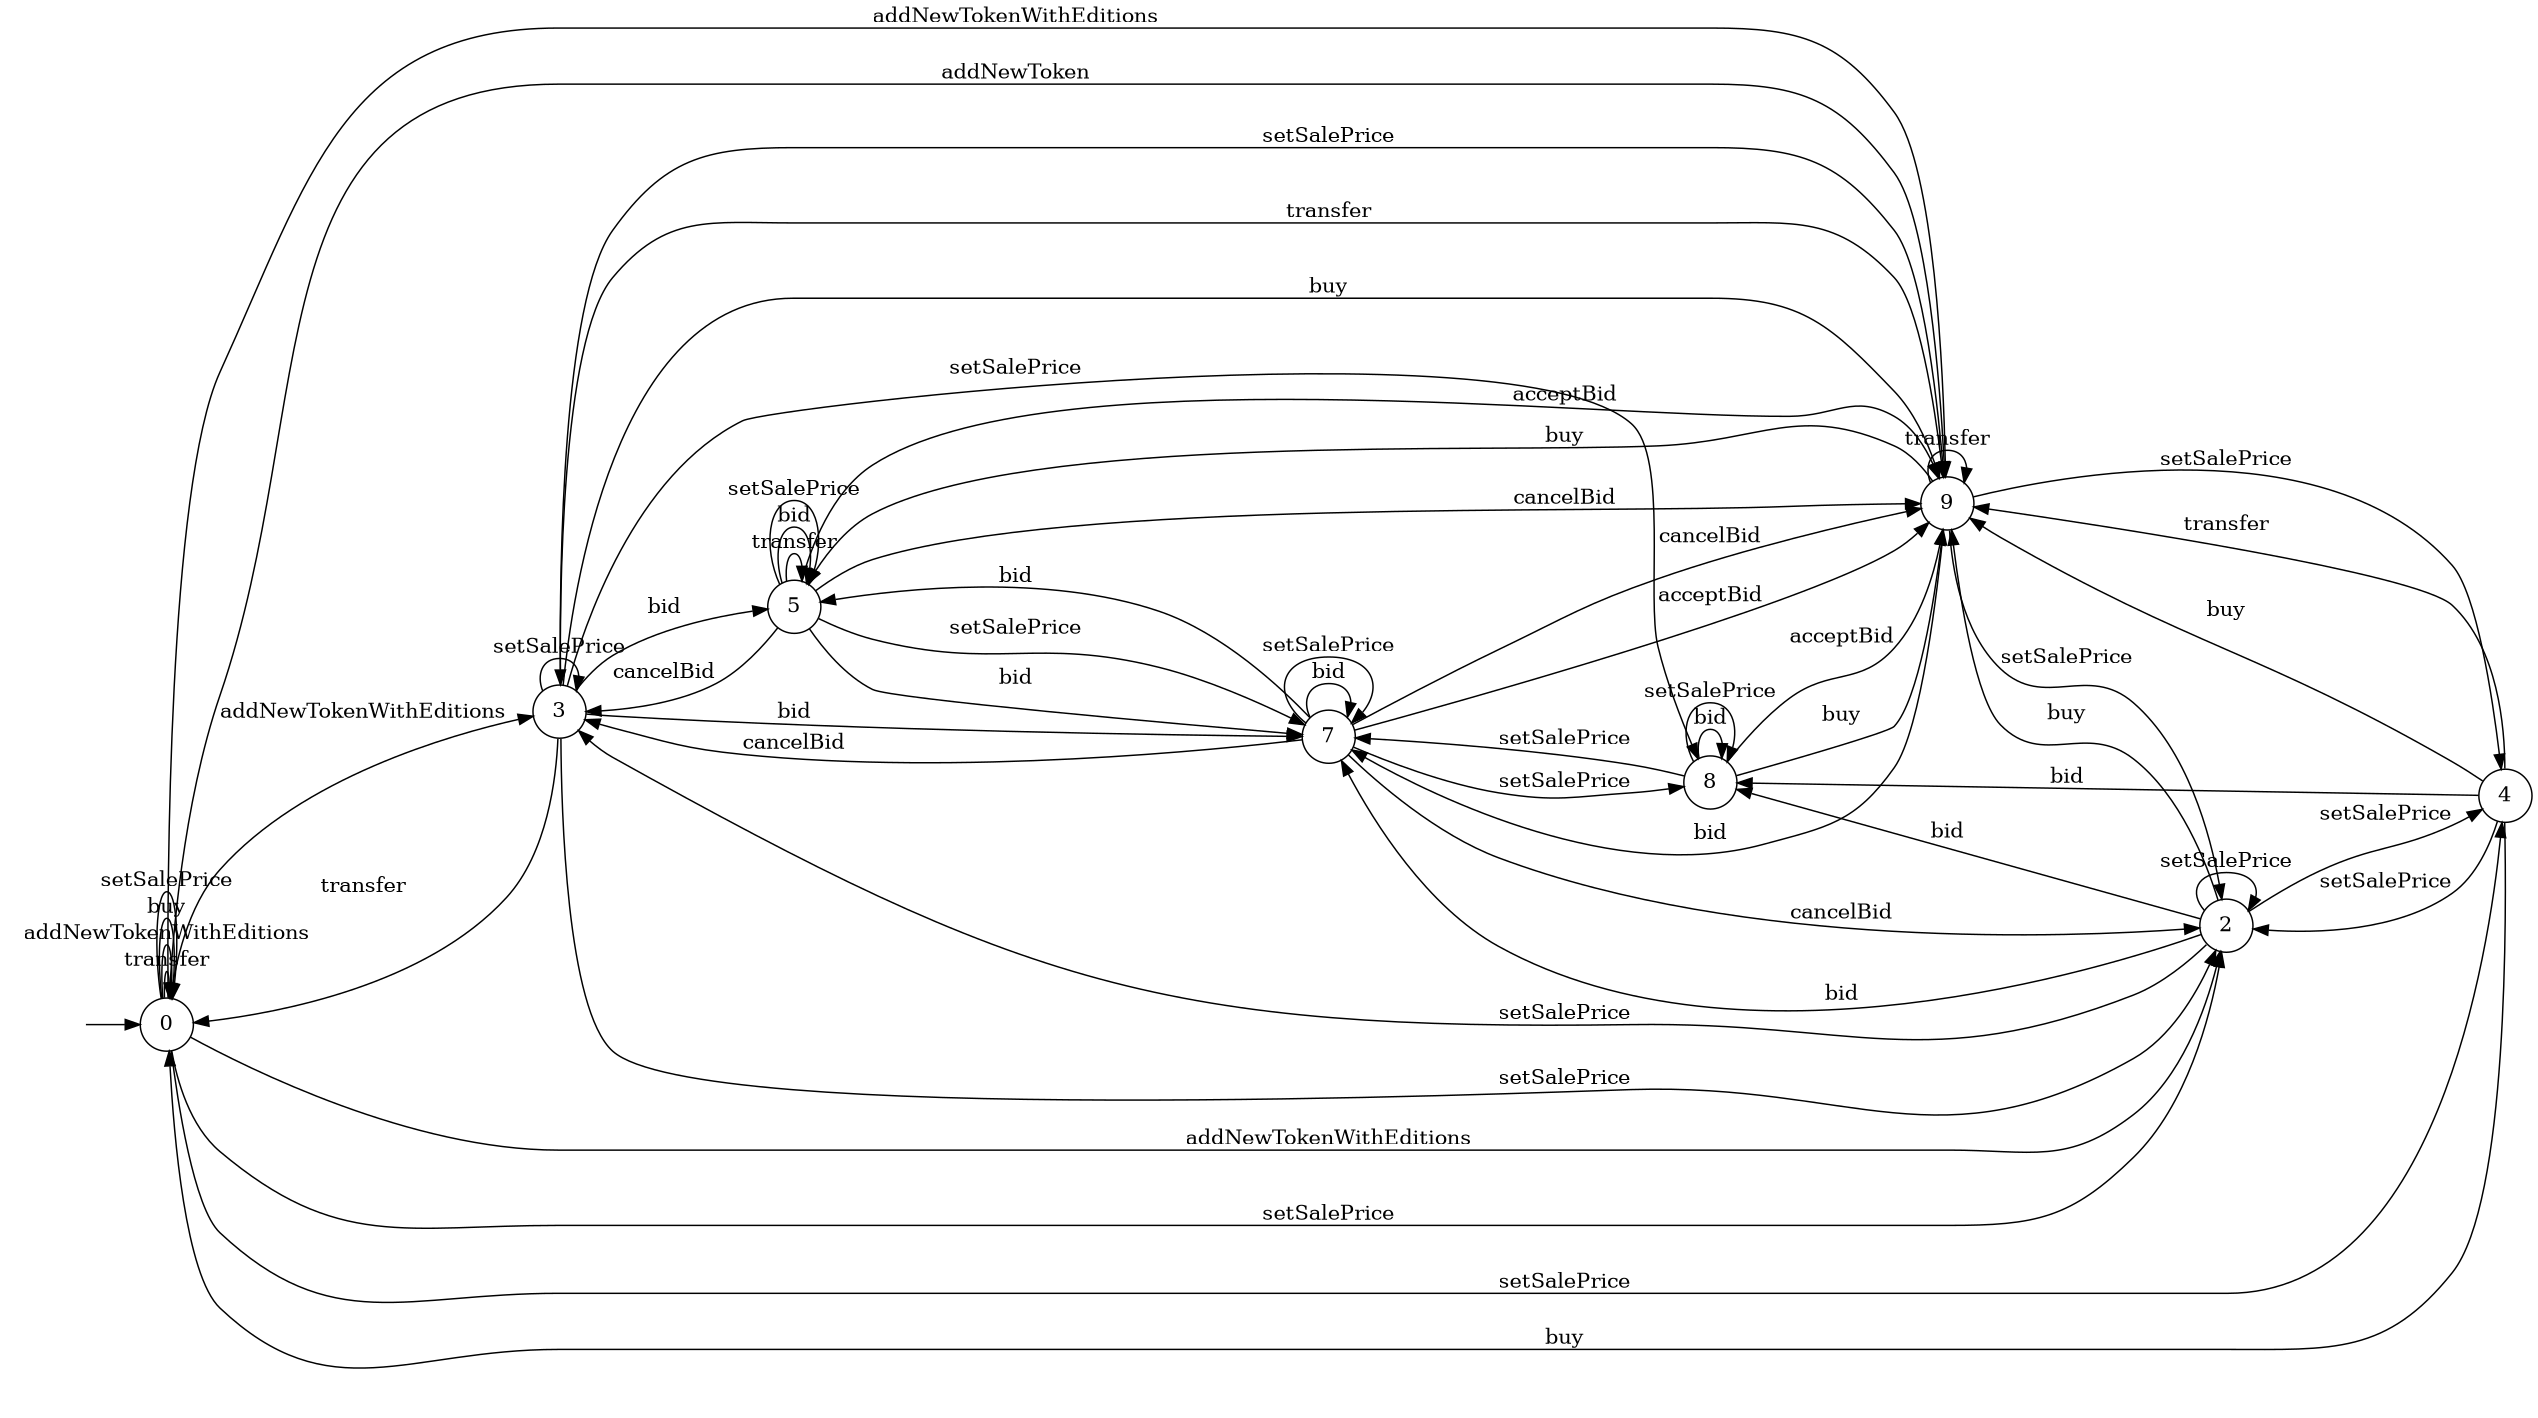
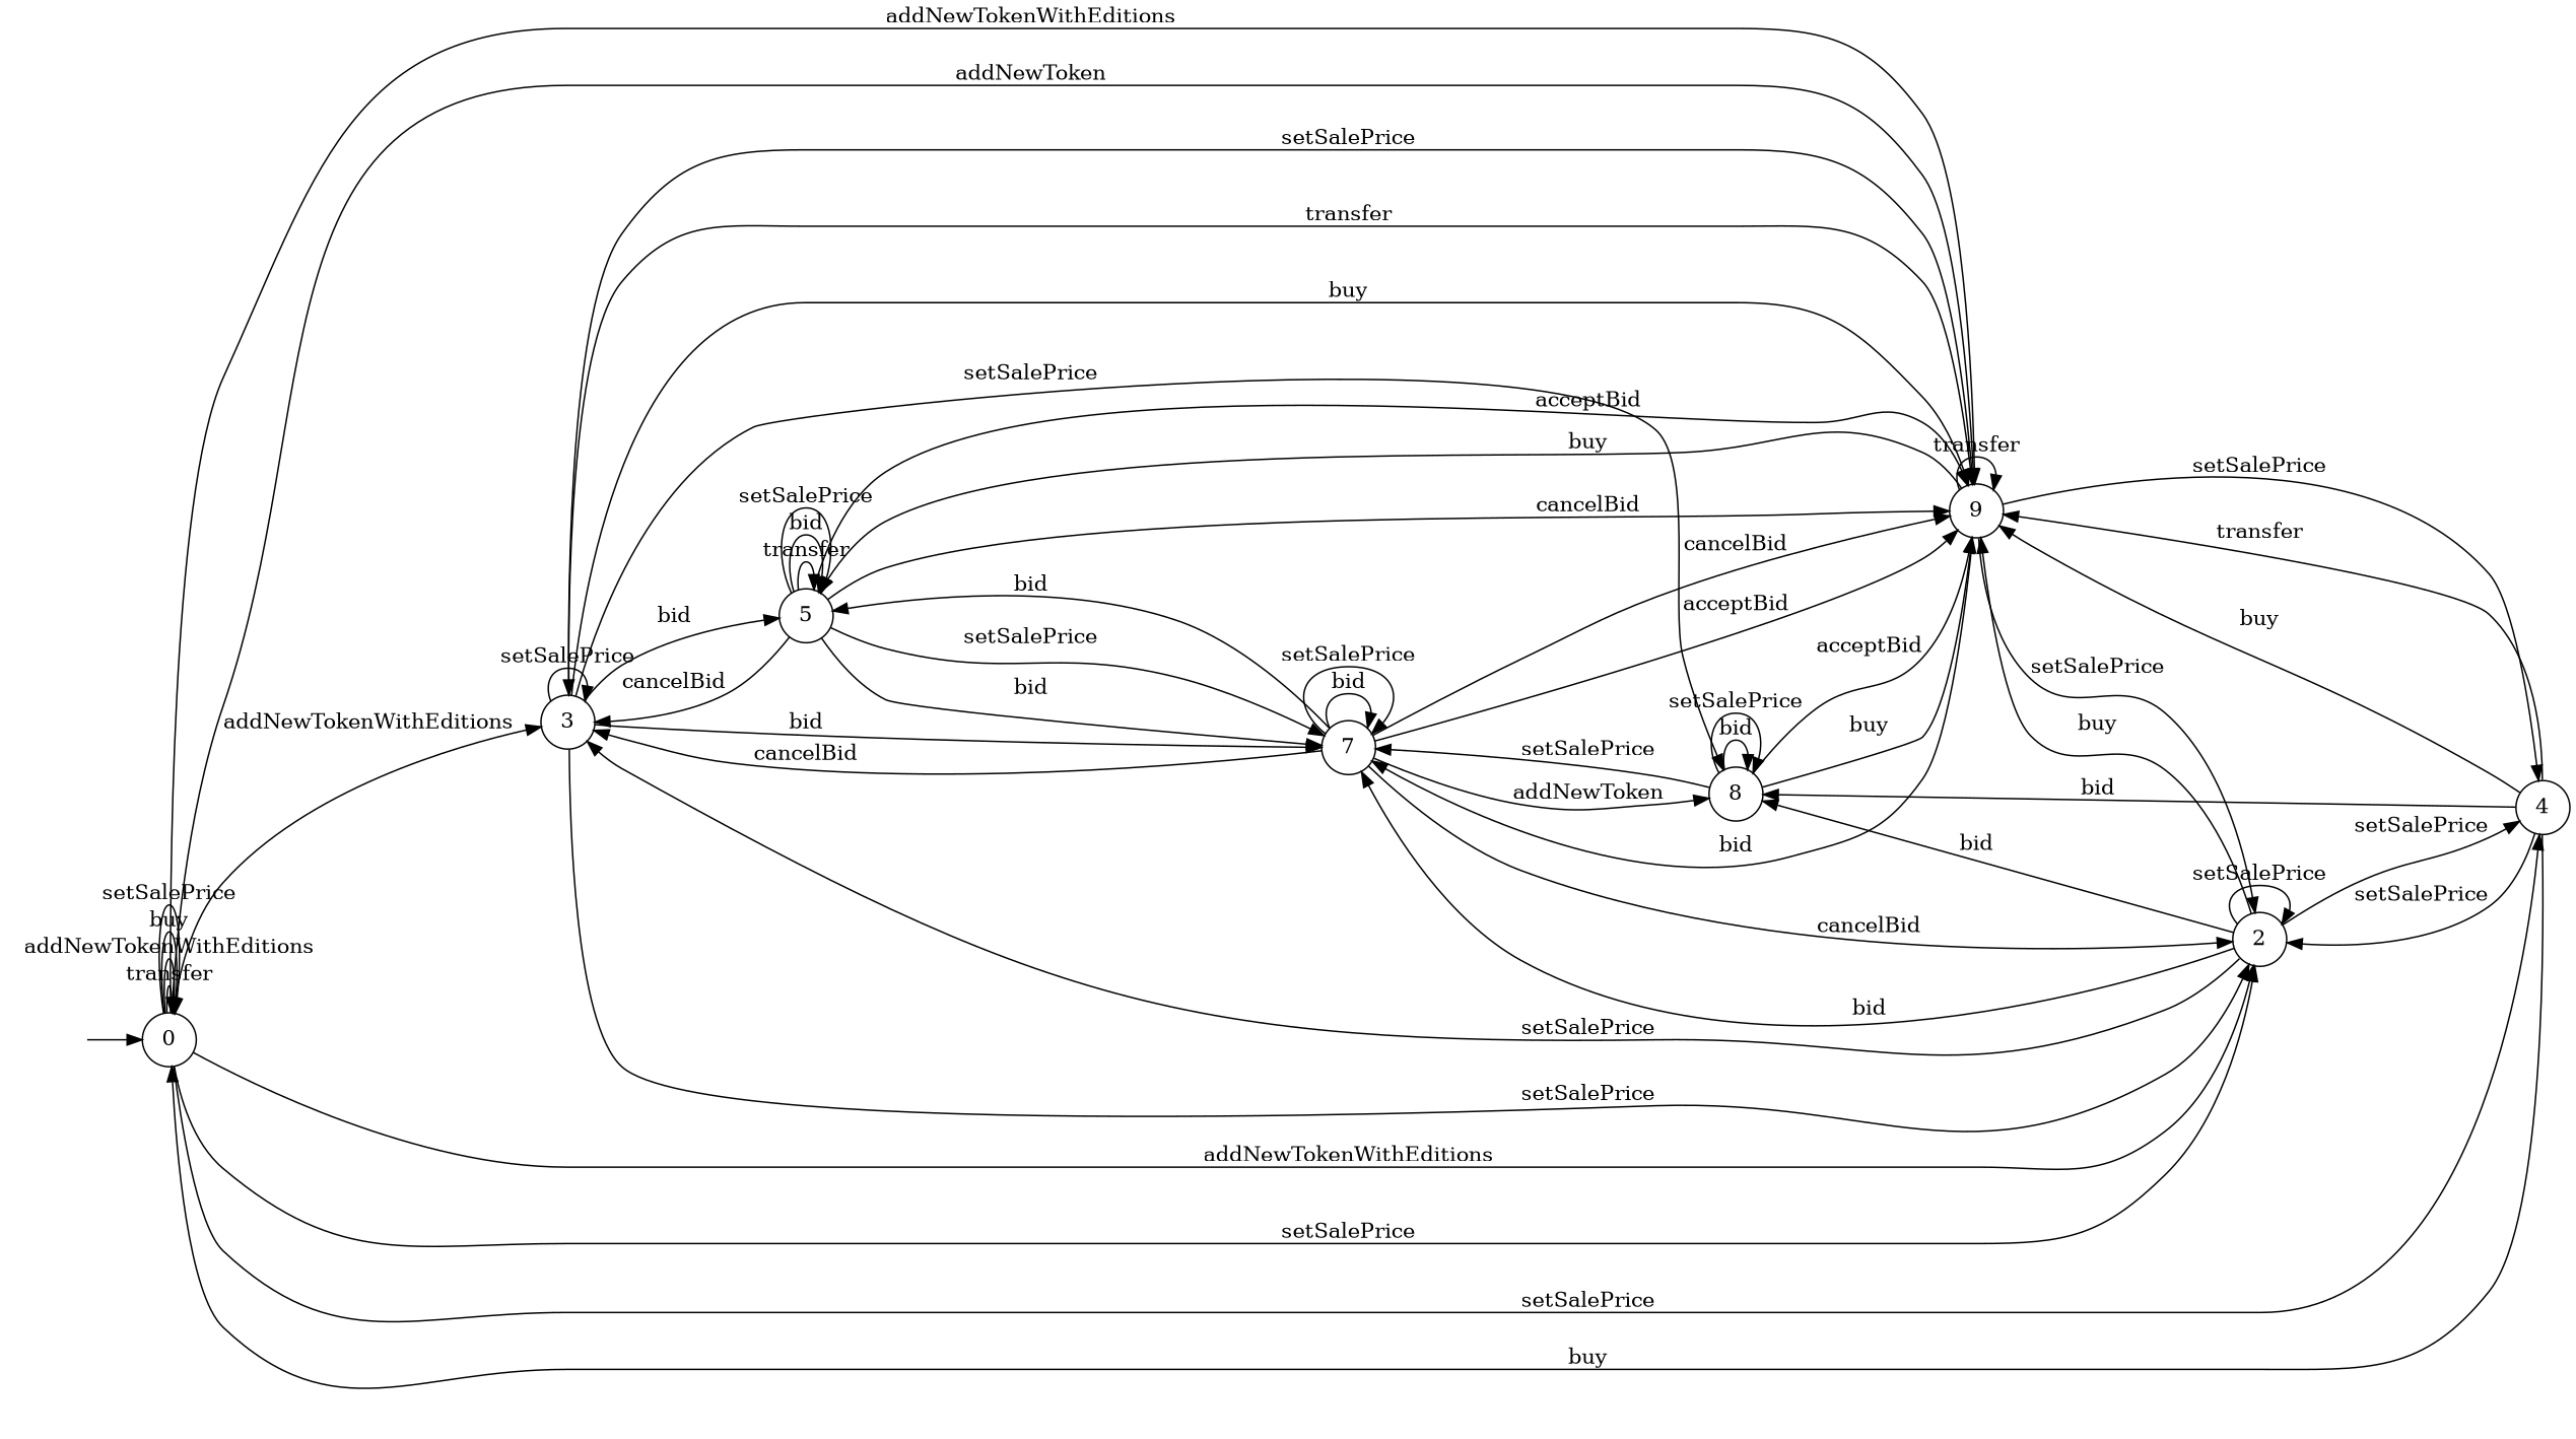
  digraph {
    rankdir=LR
    node [shape=circle]
    "" [shape=plaintext]
    n2 [label=0]
    n3 [label=3]
    n4 [label=4]
    n5 [label=2]
    n6 [label=9]
    n7 [label=8]
    n8 [label=7]
    n9 [label=5]
    "" -> n2
    n2 -> n2 [label=transfer]
    n2 -> n2 [label=addNewTokenWithEditions]
    n2 -> n2 [label=buy]
    n2 -> n2 [label=setSalePrice]
    n2 -> n3 [label=addNewTokenWithEditions]
    n2 -> n4 [label=setSalePrice]
    n2 -> n5 [label=addNewTokenWithEditions]
    n2 -> n5 [label=setSalePrice]
    n2 -> n6 [label=addNewToken]
    n2 -> n6 [label=addNewTokenWithEditions]
-   n3 -> n2 [label=transfer]
    n3 -> n3 [label=setSalePrice]
    n3 -> n5 [label=setSalePrice]
    n3 -> n6 [label=transfer]
    n3 -> n6 [label=buy]
    n3 -> n7 [label=setSalePrice]
    n3 -> n8 [label=bid]
    n3 -> n9 [label=bid]
    n4 -> n2 [label=buy]
    n4 -> n5 [label=setSalePrice]
    n4 -> n6 [label=transfer]
    n4 -> n6 [label=buy]
    n4 -> n7 [label=bid]
    n5 -> n3 [label=setSalePrice]
    n5 -> n4 [label=setSalePrice]
    n5 -> n5 [label=setSalePrice]
    n5 -> n6 [label=buy]
    n5 -> n7 [label=bid]
    n5 -> n8 [label=bid]
    n6 -> n3 [label=setSalePrice]
    n6 -> n4 [label=setSalePrice]
    n6 -> n5 [label=setSalePrice]
    n6 -> n6 [label=transfer]
    n6 -> n8 [label=bid]
    n6 -> n9 [label=buy]
    n7 -> n6 [label=acceptBid]
    n7 -> n6 [label=buy]
    n7 -> n7 [label=bid]
    n7 -> n7 [label=setSalePrice]
    n7 -> n8 [label=setSalePrice]
    n8 -> n3 [label=cancelBid]
    n8 -> n5 [label=cancelBid]
    n8 -> n6 [label=acceptBid]
    n8 -> n6 [label=cancelBid]
-   n8 -> n7 [label=setSalePrice]
+   n8 -> n7 [label=addNewToken]
    n8 -> n8 [label=bid]
    n8 -> n8 [label=setSalePrice]
    n8 -> n9 [label=bid]
    n9 -> n3 [label=cancelBid]
    n9 -> n6 [label=acceptBid]
    n9 -> n6 [label=cancelBid]
    n9 -> n8 [label=bid]
    n9 -> n8 [label=setSalePrice]
    n9 -> n9 [label=transfer]
    n9 -> n9 [label=bid]
    n9 -> n9 [label=setSalePrice]
  }
